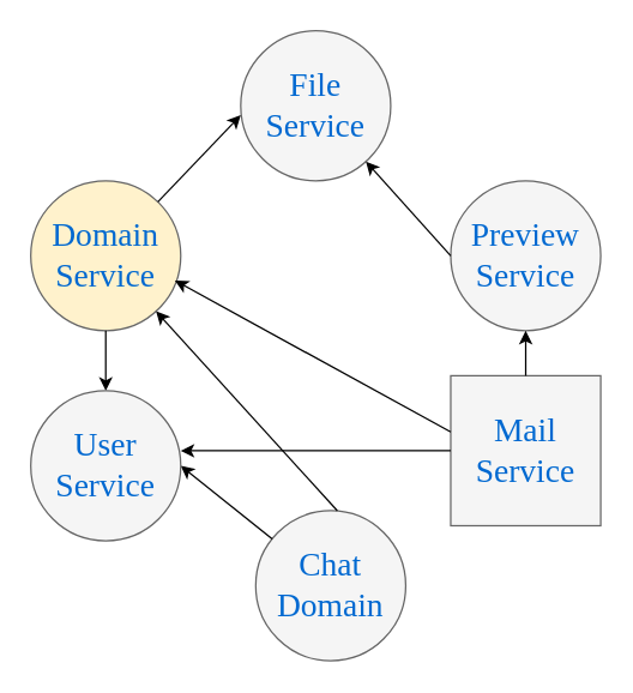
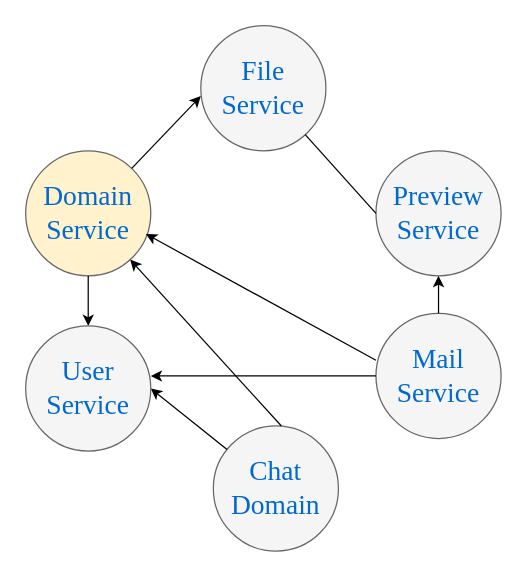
  <mxCell id="0" />
  <mxCell id="1" parent="0" />
  <mxCell id="2" value="Domain&lt;div&gt;Service&lt;/div&gt;" style="ellipse;whiteSpace=wrap;html=1;rounded=0;shadow=0;dashed=0;comic=0;fontFamily=Verdana;fontSize=22;fontColor=#0069D1;fillColor=#fff2cc;strokeColor=#666666;" parent="1" vertex="1"><mxGeometry x="20" y="120" width="100" height="100" as="geometry" /></mxCell>
  <mxCell id="3" value="Chat&lt;div&gt;Domain&lt;/div&gt;" style="ellipse;whiteSpace=wrap;html=1;rounded=0;shadow=0;dashed=0;comic=0;fontFamily=Verdana;fontSize=22;fontColor=#0069D1;fillColor=#f5f5f5;strokeColor=#666666;" parent="1" vertex="1"><mxGeometry x="170" y="340" width="100" height="100" as="geometry" /></mxCell>
  <mxCell id="4" value="File&lt;div&gt;Service&lt;/div&gt;" style="ellipse;whiteSpace=wrap;html=1;rounded=0;shadow=0;dashed=0;comic=0;fontFamily=Verdana;fontSize=22;fontColor=#0069D1;fillColor=#f5f5f5;strokeColor=#666666;" parent="1" vertex="1"><mxGeometry x="160" y="20" width="100" height="100" as="geometry" /></mxCell>
- <mxCell id="5" value="Mail&lt;div&gt;Service&lt;/div&gt;" style="whiteSpace=wrap;html=1;shadow=0;dashed=0;comic=0;fontFamily=Verdana;fontSize=22;fontColor=#0069D1;fillColor=#f5f5f5;strokeColor=#666666;rounded=0;" parent="1" vertex="1"><mxGeometry x="300" y="250" width="100" height="100" as="geometry" /></mxCell>
+ <mxCell id="5" value="Mail&lt;div&gt;Service&lt;/div&gt;" style="ellipse;whiteSpace=wrap;html=1;rounded=0;shadow=0;dashed=0;comic=0;fontFamily=Verdana;fontSize=22;fontColor=#0069D1;fillColor=#f5f5f5;strokeColor=#666666;" parent="1" vertex="1"><mxGeometry x="300" y="250" width="100" height="100" as="geometry" /></mxCell>
  <mxCell id="6" value="" style="endArrow=classic;html=1;rounded=0;entryX=1;entryY=0.5;entryDx=0;entryDy=0;" edge="1" parent="1" source="3" target="14"><mxGeometry width="50" height="50" relative="1" as="geometry"><mxPoint x="220" y="340" as="sourcePoint" /><mxPoint x="130" y="350" as="targetPoint" /></mxGeometry></mxCell>
  <mxCell id="7" value="" style="endArrow=classic;html=1;rounded=0;entryX=0.961;entryY=0.665;entryDx=0;entryDy=0;entryPerimeter=0;exitX=0;exitY=0.375;exitDx=0;exitDy=0;exitPerimeter=0;" edge="1" parent="1" source="5" target="2"><mxGeometry width="50" height="50" relative="1" as="geometry"><mxPoint x="220" y="340" as="sourcePoint" /><mxPoint x="270" y="290" as="targetPoint" /></mxGeometry></mxCell>
  <mxCell id="8" value="" style="endArrow=classic;html=1;rounded=0;exitX=0.544;exitY=0;exitDx=0;exitDy=0;exitPerimeter=0;" edge="1" parent="1" source="3" target="2"><mxGeometry width="50" height="50" relative="1" as="geometry"><mxPoint x="220" y="340" as="sourcePoint" /><mxPoint x="270" y="290" as="targetPoint" /></mxGeometry></mxCell>
  <mxCell id="9" value="" style="endArrow=classic;html=1;rounded=0;entryX=0;entryY=0.563;entryDx=0;entryDy=0;entryPerimeter=0;" edge="1" parent="1" source="2" target="4"><mxGeometry width="50" height="50" relative="1" as="geometry"><mxPoint x="220" y="340" as="sourcePoint" /><mxPoint x="270" y="290" as="targetPoint" /></mxGeometry></mxCell>
  <mxCell id="10" value="" style="endArrow=classic;html=1;rounded=0;exitX=0.5;exitY=1;exitDx=0;exitDy=0;entryX=0.5;entryY=0;entryDx=0;entryDy=0;" edge="1" parent="1" source="2" target="14"><mxGeometry width="50" height="50" relative="1" as="geometry"><mxPoint x="220" y="340" as="sourcePoint" /><mxPoint x="80" y="320" as="targetPoint" /></mxGeometry></mxCell>
  <mxCell id="11" value="Preview&lt;div&gt;Service&lt;/div&gt;" style="ellipse;whiteSpace=wrap;html=1;rounded=0;shadow=0;dashed=0;comic=0;fontFamily=Verdana;fontSize=22;fontColor=#0069D1;fillColor=#f5f5f5;strokeColor=#666666;" vertex="1" parent="1"><mxGeometry x="300" y="120" width="100" height="100" as="geometry" /></mxCell>
  <mxCell id="12" value="" style="endArrow=classic;html=1;rounded=0;" edge="1" parent="1" source="5" target="11"><mxGeometry width="50" height="50" relative="1" as="geometry"><mxPoint x="220" y="340" as="sourcePoint" /><mxPoint x="270" y="290" as="targetPoint" /></mxGeometry></mxCell>
- <mxCell id="13" value="" style="endArrow=classic;html=1;rounded=0;exitX=0;exitY=0.5;exitDx=0;exitDy=0;" edge="1" parent="1" source="11" target="4"><mxGeometry width="50" height="50" relative="1" as="geometry"><mxPoint x="220" y="340" as="sourcePoint" /><mxPoint x="270" y="290" as="targetPoint" /></mxGeometry></mxCell>
+ <mxCell id="13" value="" style="endArrow=none;html=1;rounded=0;exitX=0;exitY=0.5;exitDx=0;exitDy=0;" edge="1" parent="1" source="11" target="4"><mxGeometry width="50" height="50" relative="1" as="geometry"><mxPoint x="220" y="340" as="sourcePoint" /><mxPoint x="270" y="290" as="targetPoint" /></mxGeometry></mxCell>
  <mxCell id="14" value="User&lt;div&gt;Service&lt;/div&gt;" style="ellipse;whiteSpace=wrap;html=1;rounded=0;shadow=0;dashed=0;comic=0;fontFamily=Verdana;fontSize=22;fontColor=#0069D1;fillColor=#f5f5f5;strokeColor=#666666;" vertex="1" parent="1"><mxGeometry x="20" y="260" width="100" height="100" as="geometry" /></mxCell>
  <mxCell id="15" value="" style="endArrow=classic;html=1;rounded=0;exitX=0;exitY=0.5;exitDx=0;exitDy=0;" edge="1" parent="1" source="5"><mxGeometry width="50" height="50" relative="1" as="geometry"><mxPoint x="220" y="340" as="sourcePoint" /><mxPoint x="120" y="300" as="targetPoint" /></mxGeometry></mxCell>
